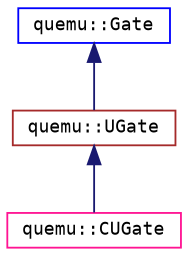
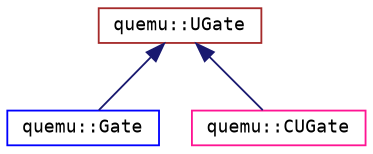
  digraph {
    fontname="DejaVu Sans Mono"
    rankdir=TB
    node [fillcolor=white fontname="DejaVu Sans Mono" fontsize=10 shape=record style=filled]
    edge [color=midnightblue dir=back fontname="DejaVu Sans Mono" fontsize=10 labelfontname=Helvetica labelfontsize=10 style=solid]
    n1 [color=blue height=0.2 label="quemu::Gate" width=0.4]
    n2 [color=brown height=0.2 label="quemu::UGate" width=0.4]
    n3 [color=deeppink height=0.2 label="quemu::CUGate" width=0.4]
-   n1 -> n2
+   n2 -> n1
    n2 -> n3
  }
